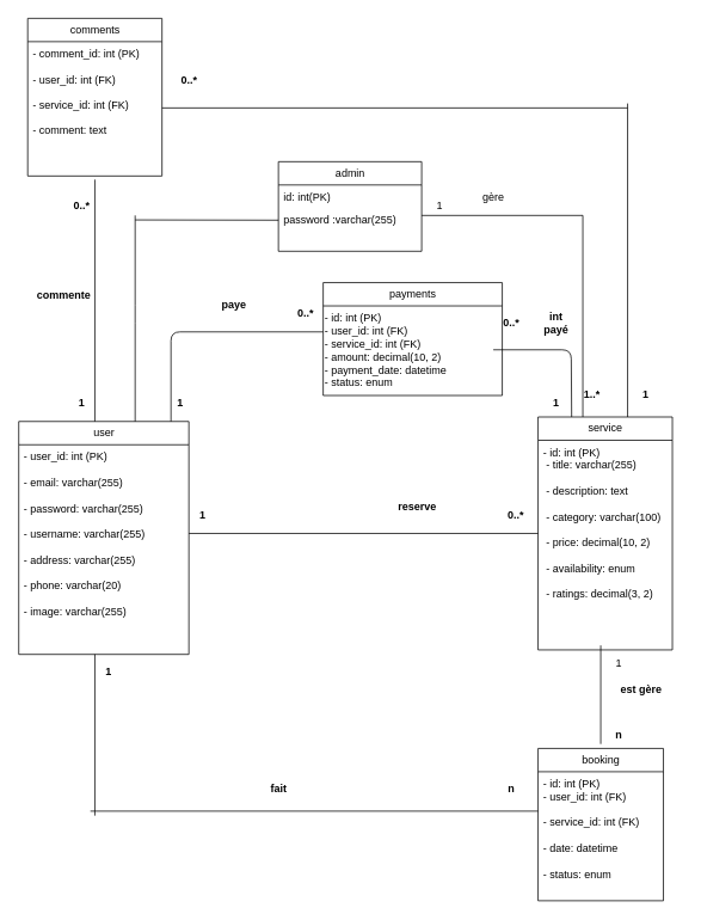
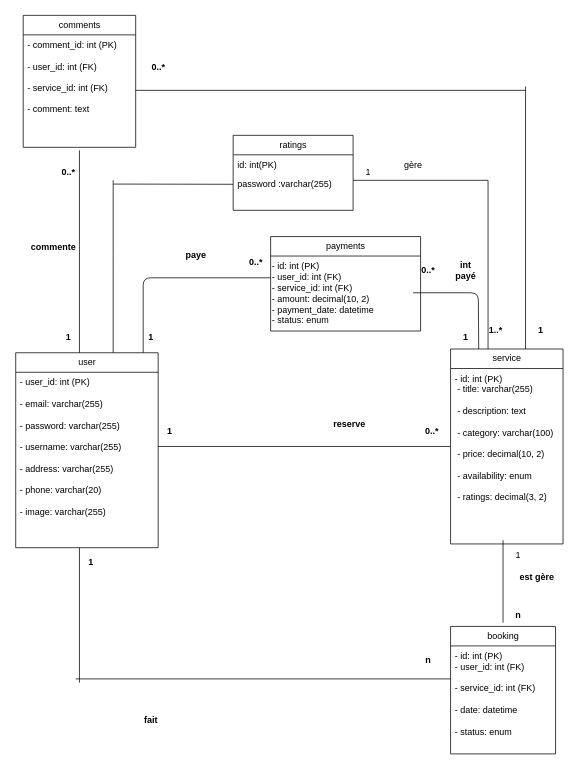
  <mxCell id="0" />
  <mxCell id="1" parent="0" />
  <mxCell id="2" value="user" style="swimlane;fontStyle=0;childLayout=stackLayout;horizontal=1;startSize=26;fillColor=none;horizontalStack=0;resizeParent=1;resizeParentMax=0;resizeLast=0;collapsible=1;marginBottom=0;html=1;" parent="1" vertex="1"><mxGeometry x="20" y="470" width="190" height="260" as="geometry"><mxRectangle x="40" y="80" width="60" height="30" as="alternateBounds" /></mxGeometry></mxCell>
  <mxCell id="3" value="&lt;div&gt;- user_id: int (PK)&amp;nbsp; &amp;nbsp;&amp;nbsp;&lt;/div&gt;&lt;div&gt;&amp;nbsp; &amp;nbsp; &amp;nbsp; &amp;nbsp; &amp;nbsp; &amp;nbsp; &amp;nbsp;&lt;/div&gt;&lt;div&gt;- email: varchar(255)&amp;nbsp;&lt;/div&gt;&lt;div&gt;&amp;nbsp;&amp;nbsp; &amp;nbsp; &amp;nbsp; &amp;nbsp; &amp;nbsp; &amp;nbsp; &amp;nbsp;&lt;/div&gt;&lt;div&gt;- password: varchar(255)&lt;/div&gt;&lt;div&gt;&amp;nbsp; &amp;nbsp; &amp;nbsp; &amp;nbsp; &amp;nbsp; &amp;nbsp;&amp;nbsp;&lt;/div&gt;&lt;div&gt;- username: varchar(255)&amp;nbsp; &amp;nbsp; &amp;nbsp;&lt;/div&gt;&lt;div&gt;&lt;br&gt;&lt;/div&gt;&lt;div&gt;- address: varchar(255)&amp;nbsp; &amp;nbsp;&lt;/div&gt;&lt;div&gt;&amp;nbsp;&amp;nbsp; &amp;nbsp; &amp;nbsp; &amp;nbsp; &amp;nbsp;&lt;/div&gt;&lt;div&gt;- phone: varchar(20)&amp;nbsp; &amp;nbsp; &amp;nbsp;&lt;/div&gt;&lt;div&gt;&amp;nbsp; &amp;nbsp; &amp;nbsp; &amp;nbsp; &amp;nbsp; &amp;nbsp;&lt;/div&gt;&lt;div&gt;- image: varchar(255)&lt;/div&gt;" style="text;strokeColor=none;fillColor=none;align=left;verticalAlign=top;spacingLeft=4;spacingRight=4;overflow=hidden;rotatable=0;points=[[0,0.5],[1,0.5]];portConstraint=eastwest;whiteSpace=wrap;html=1;" parent="2" vertex="1"><mxGeometry y="26" width="190" height="234" as="geometry" /></mxCell>
  <mxCell id="4" value="service" style="swimlane;fontStyle=0;childLayout=stackLayout;horizontal=1;startSize=26;fillColor=none;horizontalStack=0;resizeParent=1;resizeParentMax=0;resizeLast=0;collapsible=1;marginBottom=0;html=1;" parent="1" vertex="1"><mxGeometry x="600" y="465" width="150" height="260" as="geometry" /></mxCell>
  <mxCell id="5" value="&lt;div&gt;- id: int (PK)&amp;nbsp; &amp;nbsp; &amp;nbsp; &amp;nbsp; &amp;nbsp; &amp;nbsp; &amp;nbsp;&amp;nbsp;&lt;/div&gt;&lt;div&gt;&amp;nbsp;- title: varchar(255)&amp;nbsp; &amp;nbsp; &amp;nbsp; &amp;nbsp; &amp;nbsp; &amp;nbsp; &amp;nbsp; &amp;nbsp;&lt;/div&gt;&lt;div&gt;&amp;nbsp;- description: text&amp;nbsp; &amp;nbsp; &amp;nbsp; &amp;nbsp; &amp;nbsp; &amp;nbsp; &amp;nbsp; &amp;nbsp; &amp;nbsp;&lt;/div&gt;&lt;div&gt;&amp;nbsp;- category: varchar(100)&amp;nbsp; &amp;nbsp; &amp;nbsp; &amp;nbsp; &amp;nbsp; &amp;nbsp;&amp;nbsp;&lt;span style=&quot;background-color: initial;&quot;&gt;&amp;nbsp; &amp;nbsp; &amp;nbsp; &amp;nbsp; &amp;nbsp; &amp;nbsp; &amp;nbsp;&lt;/span&gt;&lt;/div&gt;&lt;div&gt;&amp;nbsp;- price: decimal(10, 2)&amp;nbsp; &amp;nbsp; &amp;nbsp; &amp;nbsp; &amp;nbsp; &amp;nbsp; &amp;nbsp;&lt;/div&gt;&lt;div&gt;&amp;nbsp;- availability: enum&amp;nbsp; &amp;nbsp; &amp;nbsp; &amp;nbsp; &amp;nbsp; &amp;nbsp; &amp;nbsp; &amp;nbsp;&amp;nbsp;&lt;/div&gt;&lt;div&gt;&amp;nbsp;- ratings: decimal(3, 2)&lt;/div&gt;" style="text;strokeColor=none;fillColor=none;align=left;verticalAlign=top;spacingLeft=4;spacingRight=4;overflow=hidden;rotatable=0;points=[[0,0.5],[1,0.5]];portConstraint=eastwest;whiteSpace=wrap;html=1;" parent="4" vertex="1"><mxGeometry y="26" width="150" height="234" as="geometry" /></mxCell>
  <mxCell id="6" value="booking" style="swimlane;fontStyle=0;childLayout=stackLayout;horizontal=1;startSize=26;fillColor=none;horizontalStack=0;resizeParent=1;resizeParentMax=0;resizeLast=0;collapsible=1;marginBottom=0;html=1;" parent="1" vertex="1"><mxGeometry x="600" y="835" width="140" height="170" as="geometry" /></mxCell>
  <mxCell id="7" value="&lt;div&gt;- id: int (PK)&amp;nbsp; &amp;nbsp; &amp;nbsp; &amp;nbsp; &amp;nbsp; &amp;nbsp; &amp;nbsp; &amp;nbsp;&lt;/div&gt;&lt;div&gt;- user_id: int (FK)&amp;nbsp; &amp;nbsp; &amp;nbsp; &amp;nbsp; &amp;nbsp; &amp;nbsp; &amp;nbsp; &amp;nbsp; &amp;nbsp;&amp;nbsp;&lt;/div&gt;&lt;div&gt;- service_id: int (FK)&amp;nbsp; &amp;nbsp; &amp;nbsp; &amp;nbsp; &amp;nbsp; &amp;nbsp; &amp;nbsp; &amp;nbsp;&lt;/div&gt;&lt;div&gt;- date: datetime&amp;nbsp; &amp;nbsp; &amp;nbsp; &amp;nbsp; &amp;nbsp; &amp;nbsp; &amp;nbsp; &amp;nbsp; &amp;nbsp; &amp;nbsp; &amp;nbsp;&lt;/div&gt;&lt;div&gt;- status: enum&amp;nbsp;&lt;/div&gt;" style="text;strokeColor=none;fillColor=none;align=left;verticalAlign=top;spacingLeft=4;spacingRight=4;overflow=hidden;rotatable=0;points=[[0,0.5],[1,0.5]];portConstraint=eastwest;whiteSpace=wrap;html=1;" parent="6" vertex="1"><mxGeometry y="26" width="140" height="144" as="geometry" /></mxCell>
  <mxCell id="8" value="comments" style="swimlane;fontStyle=0;childLayout=stackLayout;horizontal=1;startSize=26;fillColor=none;horizontalStack=0;resizeParent=1;resizeParentMax=0;resizeLast=0;collapsible=1;marginBottom=0;html=1;" parent="1" vertex="1"><mxGeometry x="30" y="20" width="150" height="176" as="geometry" /></mxCell>
  <mxCell id="9" value="&lt;div&gt;- comment_id: int (PK)&amp;nbsp;&lt;/div&gt;&lt;div&gt;&lt;br&gt;&lt;/div&gt;&lt;div&gt;- user_id: int (FK)&lt;/div&gt;&lt;div&gt;&amp;nbsp;&amp;nbsp;&lt;/div&gt;&lt;div&gt;- service_id: int (FK)&lt;/div&gt;&lt;div&gt;&lt;br&gt;&lt;/div&gt;&lt;div&gt;- comment: text&amp;nbsp;&lt;/div&gt;&lt;div&gt;&lt;br&gt;&lt;/div&gt;" style="text;strokeColor=none;fillColor=none;align=left;verticalAlign=top;spacingLeft=4;spacingRight=4;overflow=hidden;rotatable=0;points=[[0,0.5],[1,0.5]];portConstraint=eastwest;whiteSpace=wrap;html=1;" parent="8" vertex="1"><mxGeometry y="26" width="150" height="150" as="geometry" /></mxCell>
  <mxCell id="10" value="" style="line;strokeWidth=1;html=1;" parent="1" vertex="1"><mxGeometry x="210" y="590" width="390" height="10" as="geometry" /></mxCell>
  <mxCell id="11" value="" style="line;strokeWidth=1;html=1;direction=south;" parent="1" vertex="1"><mxGeometry x="665" y="720" width="10" height="110" as="geometry" /></mxCell>
  <mxCell id="12" value="" style="line;strokeWidth=1;html=1;direction=east;" parent="1" vertex="1"><mxGeometry x="180" y="115" width="520" height="10" as="geometry" /></mxCell>
  <mxCell id="13" value="" style="line;strokeWidth=1;html=1;direction=south;" parent="1" vertex="1"><mxGeometry x="100" y="200" width="10" height="270" as="geometry" /></mxCell>
  <mxCell id="14" value="" style="line;strokeWidth=1;html=1;direction=south;points=[[0.5,0,0,0,0],[0.5,0.25,0,0,0],[0.5,0.75,0,0,0],[1,0.75,0,71,0]];" parent="1" vertex="1"><mxGeometry x="100" y="730" width="10" height="180" as="geometry" /></mxCell>
  <mxCell id="15" value="" style="line;strokeWidth=1;html=1;" parent="1" vertex="1"><mxGeometry x="100" y="900" width="500" height="10" as="geometry" /></mxCell>
  <mxCell id="16" value="" style="line;strokeWidth=1;html=1;direction=south;" parent="1" vertex="1"><mxGeometry x="650" y="115" width="100" height="350" as="geometry" /></mxCell>
- <mxCell id="17" value="admin" style="swimlane;fontStyle=0;childLayout=stackLayout;horizontal=1;startSize=26;fillColor=none;horizontalStack=0;resizeParent=1;resizeParentMax=0;resizeLast=0;collapsible=1;marginBottom=0;html=1;" parent="1" vertex="1"><mxGeometry x="310" y="180" width="160" height="100" as="geometry" /></mxCell>
+ <mxCell id="17" value="ratings" style="swimlane;fontStyle=0;childLayout=stackLayout;horizontal=1;startSize=26;fillColor=none;horizontalStack=0;resizeParent=1;resizeParentMax=0;resizeLast=0;collapsible=1;marginBottom=0;html=1;" parent="1" vertex="1"><mxGeometry x="310" y="180" width="160" height="100" as="geometry" /></mxCell>
  <mxCell id="18" value="id: int(PK)" style="text;strokeColor=none;fillColor=none;align=left;verticalAlign=top;spacingLeft=4;spacingRight=4;overflow=hidden;rotatable=0;points=[[0,0.5],[1,0.5]];portConstraint=eastwest;whiteSpace=wrap;html=1;" parent="17" vertex="1"><mxGeometry y="26" width="160" height="26" as="geometry" /></mxCell>
  <mxCell id="19" value="password :varchar(255)" style="text;strokeColor=none;fillColor=none;align=left;verticalAlign=top;spacingLeft=4;spacingRight=4;overflow=hidden;rotatable=0;points=[[0,0.5],[1,0.5]];portConstraint=eastwest;whiteSpace=wrap;html=1;" parent="17" vertex="1"><mxGeometry y="52" width="160" height="48" as="geometry" /></mxCell>
  <mxCell id="20" value="1" style="text;html=1;align=center;verticalAlign=middle;resizable=0;points=[];autosize=1;strokeColor=none;fillColor=none;fontStyle=1" parent="1" vertex="1"><mxGeometry x="210" y="560" width="30" height="30" as="geometry" /></mxCell>
  <mxCell id="21" value="0..*" style="text;html=1;align=center;verticalAlign=middle;resizable=0;points=[];autosize=1;strokeColor=none;fillColor=none;strokeWidth=3;fontStyle=1" parent="1" vertex="1"><mxGeometry x="555" y="560" width="40" height="30" as="geometry" /></mxCell>
  <mxCell id="22" value="" style="endArrow=none;html=1;fontColor=#000000;" parent="1" edge="1"><mxGeometry width="50" height="50" relative="1" as="geometry"><mxPoint x="150" y="245" as="sourcePoint" /><mxPoint x="310" y="245.29" as="targetPoint" /></mxGeometry></mxCell>
  <mxCell id="23" value="" style="endArrow=none;html=1;fontColor=#000000;" parent="1" edge="1"><mxGeometry width="50" height="50" relative="1" as="geometry"><mxPoint x="150" y="470" as="sourcePoint" /><mxPoint x="150" y="240" as="targetPoint" /><Array as="points"><mxPoint x="150" y="350" /></Array></mxGeometry></mxCell>
  <mxCell id="24" value="1" style="text;html=1;align=center;verticalAlign=middle;resizable=0;points=[];autosize=1;strokeColor=none;fillColor=none;fontColor=none;fontStyle=1" parent="1" vertex="1"><mxGeometry x="105" y="735" width="30" height="30" as="geometry" /></mxCell>
  <mxCell id="25" value="&lt;b&gt;n&lt;/b&gt;" style="text;html=1;align=center;verticalAlign=middle;resizable=0;points=[];autosize=1;strokeColor=none;fillColor=none;fontColor=none;" parent="1" vertex="1"><mxGeometry x="555" y="865" width="30" height="30" as="geometry" /></mxCell>
  <mxCell id="26" value="&lt;b&gt;n&lt;/b&gt;" style="text;html=1;align=center;verticalAlign=middle;resizable=0;points=[];autosize=1;strokeColor=none;fillColor=none;fontColor=none;" parent="1" vertex="1"><mxGeometry x="675" y="805" width="30" height="30" as="geometry" /></mxCell>
  <mxCell id="27" value="1" style="text;html=1;align=center;verticalAlign=middle;resizable=0;points=[];autosize=1;strokeColor=none;fillColor=none;fontColor=none;" parent="1" vertex="1"><mxGeometry x="675" y="725" width="30" height="30" as="geometry" /></mxCell>
- <mxCell id="28" value="&lt;b&gt;fait&lt;/b&gt;" style="text;html=1;align=center;verticalAlign=middle;resizable=0;points=[];autosize=1;strokeColor=none;fillColor=none;fontColor=none;" parent="1" vertex="1"><mxGeometry x="290" y="865" width="40" height="30" as="geometry" /></mxCell>
+ <mxCell id="28" value="&lt;b&gt;fait&lt;/b&gt;" style="text;html=1;align=center;verticalAlign=middle;resizable=0;points=[];autosize=1;strokeColor=none;fillColor=none;fontColor=none;" parent="1" vertex="1"><mxGeometry x="180" y="945" width="40" height="30" as="geometry" /></mxCell>
  <mxCell id="29" value="&lt;b&gt;reserve&lt;/b&gt;" style="text;html=1;align=center;verticalAlign=middle;resizable=0;points=[];autosize=1;strokeColor=none;fillColor=none;fontColor=none;" parent="1" vertex="1"><mxGeometry x="430" y="550" width="70" height="30" as="geometry" /></mxCell>
  <mxCell id="30" value="&lt;b&gt;1&lt;/b&gt;" style="text;html=1;align=center;verticalAlign=middle;resizable=0;points=[];autosize=1;strokeColor=none;fillColor=none;fontColor=none;" parent="1" vertex="1"><mxGeometry x="705" y="425" width="30" height="30" as="geometry" /></mxCell>
  <mxCell id="31" value="&lt;b&gt;0..*&lt;/b&gt;" style="text;html=1;align=center;verticalAlign=middle;resizable=0;points=[];autosize=1;strokeColor=none;fillColor=none;fontColor=none;" parent="1" vertex="1"><mxGeometry x="190" y="75" width="40" height="30" as="geometry" /></mxCell>
  <mxCell id="32" value="&lt;b&gt;1&lt;/b&gt;" style="text;html=1;align=center;verticalAlign=middle;resizable=0;points=[];autosize=1;strokeColor=none;fillColor=none;fontColor=none;" parent="1" vertex="1"><mxGeometry x="75" y="435" width="30" height="30" as="geometry" /></mxCell>
  <mxCell id="33" value="&lt;b&gt;0..*&lt;/b&gt;" style="text;html=1;align=center;verticalAlign=middle;resizable=0;points=[];autosize=1;strokeColor=none;fillColor=none;fontColor=none;" parent="1" vertex="1"><mxGeometry x="70" y="215" width="40" height="30" as="geometry" /></mxCell>
  <mxCell id="34" value="&lt;b&gt;commente&lt;/b&gt;" style="text;html=1;align=center;verticalAlign=middle;resizable=0;points=[];autosize=1;strokeColor=none;fillColor=none;fontColor=none;" parent="1" vertex="1"><mxGeometry x="30" y="315" width="80" height="30" as="geometry" /></mxCell>
  <mxCell id="35" value="&lt;b&gt;est gère&lt;/b&gt;" style="text;html=1;align=center;verticalAlign=middle;resizable=0;points=[];autosize=1;strokeColor=none;fillColor=none;fontColor=none;" parent="1" vertex="1"><mxGeometry x="670" y="755" width="90" height="30" as="geometry" /></mxCell>
  <mxCell id="36" value="payments" style="swimlane;fontStyle=0;childLayout=stackLayout;horizontal=1;startSize=26;fillColor=none;horizontalStack=0;resizeParent=1;resizeParentMax=0;resizeLast=0;collapsible=1;marginBottom=0;html=1;" parent="1" vertex="1"><mxGeometry x="360" y="315" width="200" height="126" as="geometry"><mxRectangle x="40" y="80" width="60" height="30" as="alternateBounds" /></mxGeometry></mxCell>
  <mxCell id="37" value="&lt;div&gt;- id: int (PK)&lt;/div&gt;&lt;div&gt;- user_id: int (FK)&amp;nbsp; &amp;nbsp;&amp;nbsp;&lt;/div&gt;&lt;div&gt;- service_id: int (FK)&lt;/div&gt;&lt;div&gt;- amount: decimal(10, 2)&amp;nbsp; &amp;nbsp; &amp;nbsp; &amp;nbsp; &amp;nbsp; &amp;nbsp; &amp;nbsp;&lt;/div&gt;&lt;div&gt;- payment_date: datetime&amp;nbsp; &amp;nbsp; &amp;nbsp; &amp;nbsp; &amp;nbsp; &amp;nbsp; &amp;nbsp;&lt;/div&gt;&lt;div&gt;- status: enum&amp;nbsp;&amp;nbsp;&lt;/div&gt;" style="text;html=1;align=left;verticalAlign=middle;resizable=0;points=[];autosize=1;strokeColor=none;fillColor=none;fontColor=#000000;" parent="36" vertex="1"><mxGeometry y="26" width="200" height="100" as="geometry" /></mxCell>
  <mxCell id="38" value="" style="endArrow=none;html=1;fontColor=#000000;labelBackgroundColor=none;" parent="1" edge="1"><mxGeometry width="50" height="50" relative="1" as="geometry"><mxPoint x="190" y="470" as="sourcePoint" /><mxPoint x="360" y="370" as="targetPoint" /><Array as="points"><mxPoint x="190" y="370" /></Array></mxGeometry></mxCell>
  <mxCell id="39" value="&lt;b&gt;paye&lt;/b&gt;" style="text;html=1;align=center;verticalAlign=middle;resizable=0;points=[];autosize=1;strokeColor=none;fillColor=none;fontColor=#000000;" parent="1" vertex="1"><mxGeometry x="235" y="325" width="50" height="30" as="geometry" /></mxCell>
  <mxCell id="40" value="&lt;b&gt;1&lt;/b&gt;" style="text;html=1;align=center;verticalAlign=middle;resizable=0;points=[];autosize=1;strokeColor=none;fillColor=none;fontColor=#000000;" parent="1" vertex="1"><mxGeometry x="185" y="435" width="30" height="30" as="geometry" /></mxCell>
  <mxCell id="41" value="&lt;b&gt;0..*&lt;/b&gt;" style="text;html=1;align=center;verticalAlign=middle;resizable=0;points=[];autosize=1;strokeColor=none;fillColor=none;fontColor=#000000;" parent="1" vertex="1"><mxGeometry x="320" y="335" width="40" height="30" as="geometry" /></mxCell>
  <mxCell id="42" value="" style="endArrow=none;html=1;labelBackgroundColor=none;fontColor=#000000;exitX=0.25;exitY=0;exitDx=0;exitDy=0;" parent="1" source="4" edge="1"><mxGeometry width="50" height="50" relative="1" as="geometry"><mxPoint x="270" y="560" as="sourcePoint" /><mxPoint x="550" y="390" as="targetPoint" /><Array as="points"><mxPoint x="637" y="390" /></Array></mxGeometry></mxCell>
  <mxCell id="43" value="&lt;b&gt;1&lt;/b&gt;" style="text;html=1;align=center;verticalAlign=middle;resizable=0;points=[];autosize=1;strokeColor=none;fillColor=none;fontColor=#000000;" parent="1" vertex="1"><mxGeometry x="605" y="435" width="30" height="30" as="geometry" /></mxCell>
  <mxCell id="44" value="&lt;b&gt;0..*&lt;/b&gt;" style="text;html=1;align=center;verticalAlign=middle;resizable=0;points=[];autosize=1;strokeColor=none;fillColor=none;fontColor=#000000;" parent="1" vertex="1"><mxGeometry x="550" y="345" width="40" height="30" as="geometry" /></mxCell>
  <mxCell id="45" value="&lt;b&gt;int&lt;br&gt;payé&lt;/b&gt;" style="text;html=1;align=center;verticalAlign=middle;resizable=0;points=[];autosize=1;strokeColor=none;fillColor=none;fontColor=#000000;" parent="1" vertex="1"><mxGeometry x="595" y="340" width="50" height="40" as="geometry" /></mxCell>
  <mxCell id="46" value="" style="line;strokeWidth=1;html=1;" parent="1" vertex="1"><mxGeometry x="470" y="235" width="180" height="10" as="geometry" /></mxCell>
  <mxCell id="47" value="" style="line;strokeWidth=1;html=1;direction=south;" parent="1" vertex="1"><mxGeometry x="645" y="240" width="10" height="225" as="geometry" /></mxCell>
  <mxCell id="48" value="gère" style="text;html=1;align=center;verticalAlign=middle;resizable=0;points=[];autosize=1;strokeColor=none;fillColor=none;" parent="1" vertex="1"><mxGeometry x="525" y="205" width="50" height="30" as="geometry" /></mxCell>
  <mxCell id="49" value="1" style="text;html=1;align=center;verticalAlign=middle;resizable=0;points=[];autosize=1;strokeColor=none;fillColor=none;" parent="1" vertex="1"><mxGeometry x="475" y="215" width="30" height="30" as="geometry" /></mxCell>
  <mxCell id="50" value="&lt;b&gt;1..*&lt;/b&gt;" style="text;html=1;align=center;verticalAlign=middle;resizable=0;points=[];autosize=1;strokeColor=none;fillColor=none;" parent="1" vertex="1"><mxGeometry x="640" y="425" width="40" height="30" as="geometry" /></mxCell>
